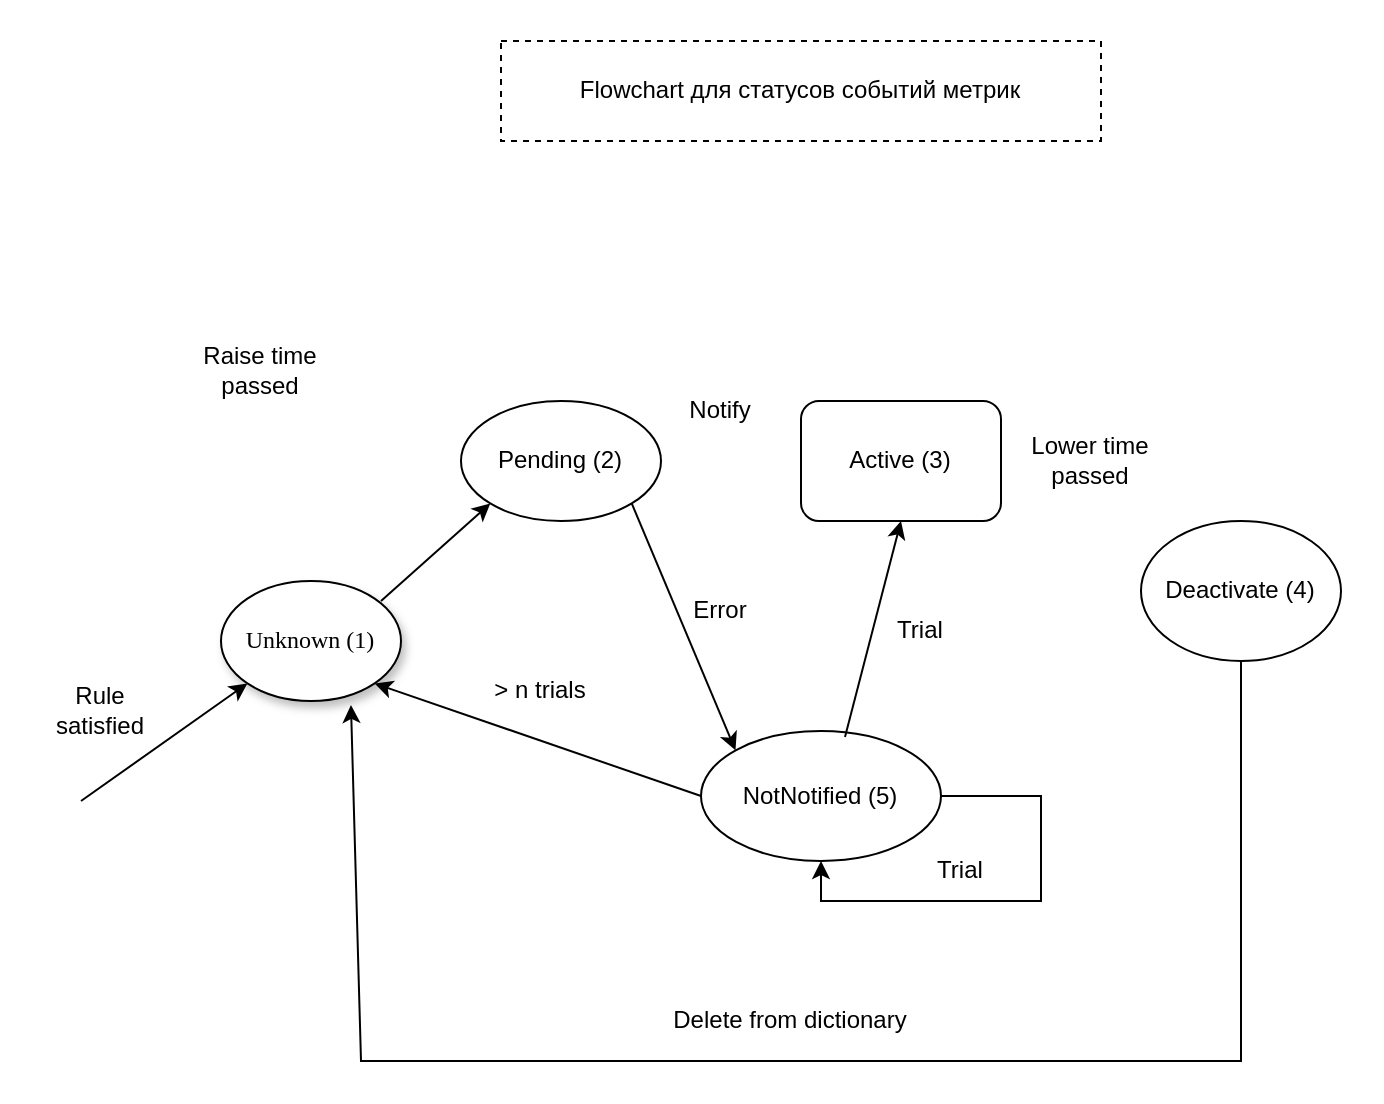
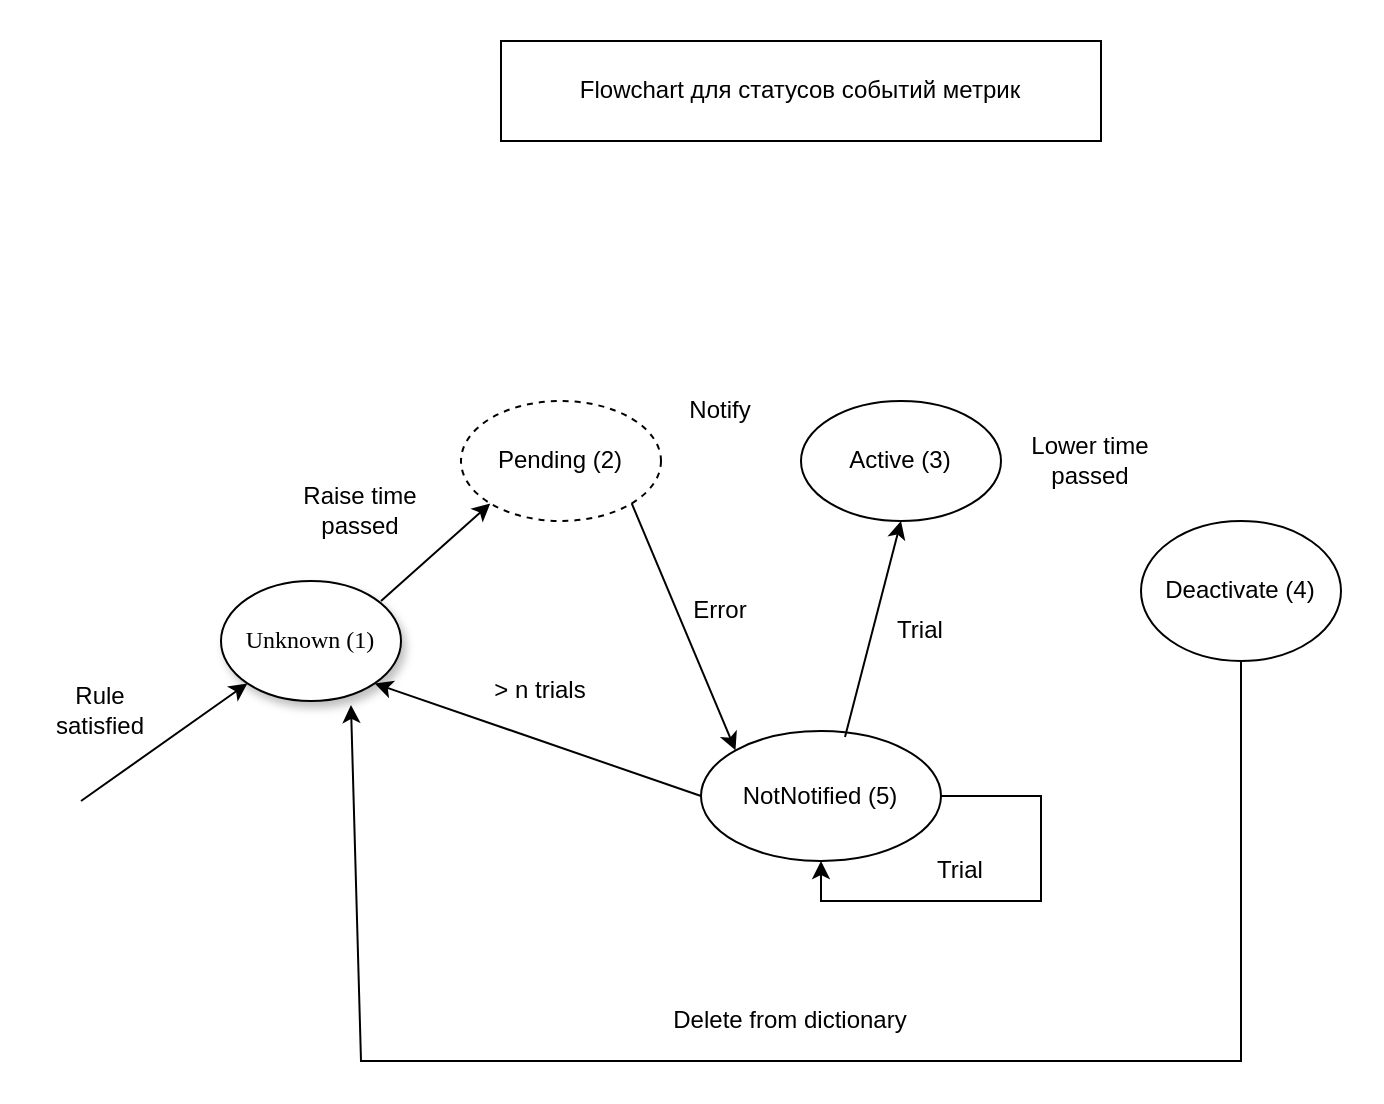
  <mxCell id="0" />
  <mxCell id="1" parent="0" />
  <mxCell id="2" value="Unknown (1)" style="ellipse;whiteSpace=wrap;html=1;rounded=0;shadow=1;comic=0;labelBackgroundColor=none;strokeWidth=1;fontFamily=Verdana;fontSize=12;align=center;" parent="1" vertex="1"><mxGeometry x="110" y="290" width="90" height="60" as="geometry" /></mxCell>
  <mxCell id="3" value="" style="endArrow=classic;html=1;rounded=0;entryX=0;entryY=1;entryDx=0;entryDy=0;" edge="1" parent="1" target="2"><mxGeometry width="50" height="50" relative="1" as="geometry"><mxPoint x="40" y="400" as="sourcePoint" /><mxPoint x="390" y="350" as="targetPoint" /><Array as="points" /></mxGeometry></mxCell>
  <mxCell id="4" value="Rule satisfied" style="text;html=1;align=center;verticalAlign=middle;whiteSpace=wrap;rounded=0;" vertex="1" parent="1"><mxGeometry x="20" y="340" width="60" height="30" as="geometry" /></mxCell>
- <mxCell id="5" value="Flowchart для статусов событий метрик" style="rounded=0;whiteSpace=wrap;html=1;dashed=1;" vertex="1" parent="1"><mxGeometry x="250" y="20" width="300" height="50" as="geometry" /></mxCell>
+ <mxCell id="5" value="Flowchart для статусов событий метрик" style="rounded=0;whiteSpace=wrap;html=1;" vertex="1" parent="1"><mxGeometry x="250" y="20" width="300" height="50" as="geometry" /></mxCell>
  <mxCell id="6" value="" style="endArrow=classic;html=1;rounded=0;entryX=0;entryY=1;entryDx=0;entryDy=0;" edge="1" parent="1" target="7"><mxGeometry width="50" height="50" relative="1" as="geometry"><mxPoint x="190" y="300" as="sourcePoint" /><mxPoint x="240" y="250" as="targetPoint" /></mxGeometry></mxCell>
- <mxCell id="7" value="Pending (2)" style="ellipse;whiteSpace=wrap;html=1;" vertex="1" parent="1"><mxGeometry x="230" y="200" width="100" height="60" as="geometry" /></mxCell>
- <mxCell id="8" value="Raise time passed" style="text;html=1;align=center;verticalAlign=middle;whiteSpace=wrap;rounded=0;" vertex="1" parent="1"><mxGeometry x="100" y="170" width="60" height="30" as="geometry" /></mxCell>
- <mxCell id="9" value="Active (3)" style="whiteSpace=wrap;html=1;rounded=1;" vertex="1" parent="1"><mxGeometry x="400" y="200" width="100" height="60" as="geometry" /></mxCell>
+ <mxCell id="7" value="Pending (2)" style="ellipse;whiteSpace=wrap;html=1;dashed=1;" vertex="1" parent="1"><mxGeometry x="230" y="200" width="100" height="60" as="geometry" /></mxCell>
+ <mxCell id="8" value="Raise time passed" style="text;html=1;align=center;verticalAlign=middle;whiteSpace=wrap;rounded=0;" vertex="1" parent="1"><mxGeometry x="150" y="240" width="60" height="30" as="geometry" /></mxCell>
+ <mxCell id="9" value="Active (3)" style="ellipse;whiteSpace=wrap;html=1;" vertex="1" parent="1"><mxGeometry x="400" y="200" width="100" height="60" as="geometry" /></mxCell>
  <mxCell id="10" value="Deactivate (4)" style="ellipse;whiteSpace=wrap;html=1;" vertex="1" parent="1"><mxGeometry x="570" y="260" width="100" height="70" as="geometry" /></mxCell>
  <mxCell id="11" value="NotNotified (5)" style="ellipse;whiteSpace=wrap;html=1;" vertex="1" parent="1"><mxGeometry x="350" y="365" width="120" height="65" as="geometry" /></mxCell>
  <mxCell id="12" value="" style="endArrow=classic;html=1;rounded=0;exitX=0.5;exitY=1;exitDx=0;exitDy=0;entryX=0.722;entryY=1.033;entryDx=0;entryDy=0;entryPerimeter=0;" edge="1" parent="1" source="10" target="2"><mxGeometry width="50" height="50" relative="1" as="geometry"><mxPoint x="670" y="390" as="sourcePoint" /><mxPoint x="310" y="530" as="targetPoint" /><Array as="points"><mxPoint x="620" y="530" /><mxPoint x="180" y="530" /></Array></mxGeometry></mxCell>
  <mxCell id="13" value="Delete from dictionary" style="text;html=1;align=center;verticalAlign=middle;whiteSpace=wrap;rounded=0;" vertex="1" parent="1"><mxGeometry x="330" y="490" width="130" height="40" as="geometry" /></mxCell>
  <mxCell id="14" value="" style="endArrow=classic;html=1;rounded=0;exitX=1;exitY=1;exitDx=0;exitDy=0;entryX=0;entryY=0;entryDx=0;entryDy=0;" edge="1" parent="1" source="7" target="11"><mxGeometry width="50" height="50" relative="1" as="geometry"><mxPoint x="330" y="310" as="sourcePoint" /><mxPoint x="380" y="260" as="targetPoint" /></mxGeometry></mxCell>
  <mxCell id="15" value="" style="endArrow=classic;html=1;rounded=0;exitX=0.6;exitY=0.046;exitDx=0;exitDy=0;exitPerimeter=0;entryX=0.5;entryY=1;entryDx=0;entryDy=0;" edge="1" parent="1" source="11" target="9"><mxGeometry width="50" height="50" relative="1" as="geometry"><mxPoint x="450" y="320" as="sourcePoint" /><mxPoint x="500" y="270" as="targetPoint" /><Array as="points" /></mxGeometry></mxCell>
  <mxCell id="16" value="" style="endArrow=classic;html=1;rounded=0;exitX=0;exitY=0.5;exitDx=0;exitDy=0;entryX=1;entryY=1;entryDx=0;entryDy=0;" edge="1" parent="1" source="11" target="2"><mxGeometry width="50" height="50" relative="1" as="geometry"><mxPoint x="300" y="350" as="sourcePoint" /><mxPoint x="250" y="400" as="targetPoint" /></mxGeometry></mxCell>
  <mxCell id="17" value="&amp;gt; n trials" style="text;html=1;align=center;verticalAlign=middle;whiteSpace=wrap;rounded=0;" vertex="1" parent="1"><mxGeometry x="240" y="330" width="60" height="30" as="geometry" /></mxCell>
  <mxCell id="18" value="Error" style="text;html=1;align=center;verticalAlign=middle;whiteSpace=wrap;rounded=0;rotation=0;" vertex="1" parent="1"><mxGeometry x="330" y="290" width="60" height="30" as="geometry" /></mxCell>
  <mxCell id="19" value="Trial" style="text;html=1;align=center;verticalAlign=middle;whiteSpace=wrap;rounded=0;" vertex="1" parent="1"><mxGeometry x="430" y="300" width="60" height="30" as="geometry" /></mxCell>
  <mxCell id="20" style="edgeStyle=orthogonalEdgeStyle;rounded=0;orthogonalLoop=1;jettySize=auto;html=1;exitX=1;exitY=0.5;exitDx=0;exitDy=0;entryX=0.5;entryY=1;entryDx=0;entryDy=0;" edge="1" parent="1" source="11" target="11"><mxGeometry relative="1" as="geometry"><Array as="points"><mxPoint x="520" y="398" /><mxPoint x="520" y="450" /><mxPoint x="410" y="450" /></Array></mxGeometry></mxCell>
  <mxCell id="21" value="Trial" style="text;html=1;align=center;verticalAlign=middle;whiteSpace=wrap;rounded=0;" vertex="1" parent="1"><mxGeometry x="450" y="420" width="60" height="30" as="geometry" /></mxCell>
  <mxCell id="22" value="Notify" style="text;html=1;align=center;verticalAlign=middle;whiteSpace=wrap;rounded=0;" vertex="1" parent="1"><mxGeometry x="330" y="190" width="60" height="30" as="geometry" /></mxCell>
  <mxCell id="23" value="Lower time passed" style="text;html=1;align=center;verticalAlign=middle;whiteSpace=wrap;rounded=0;" vertex="1" parent="1"><mxGeometry x="510" y="215" width="70" height="30" as="geometry" /></mxCell>
